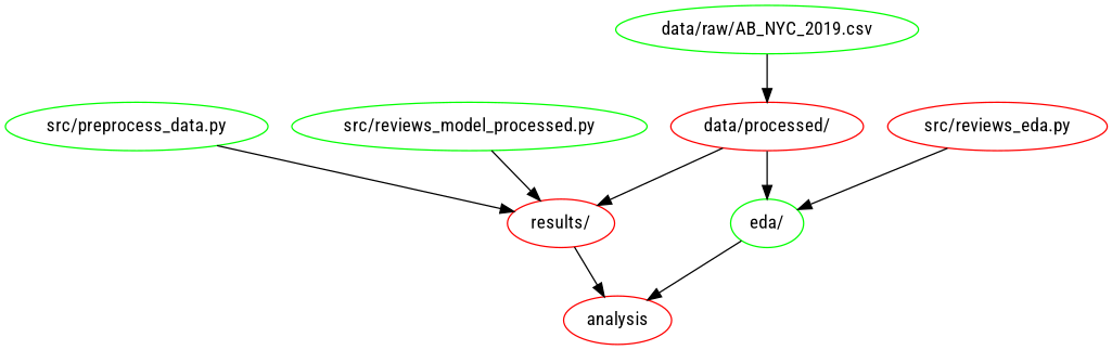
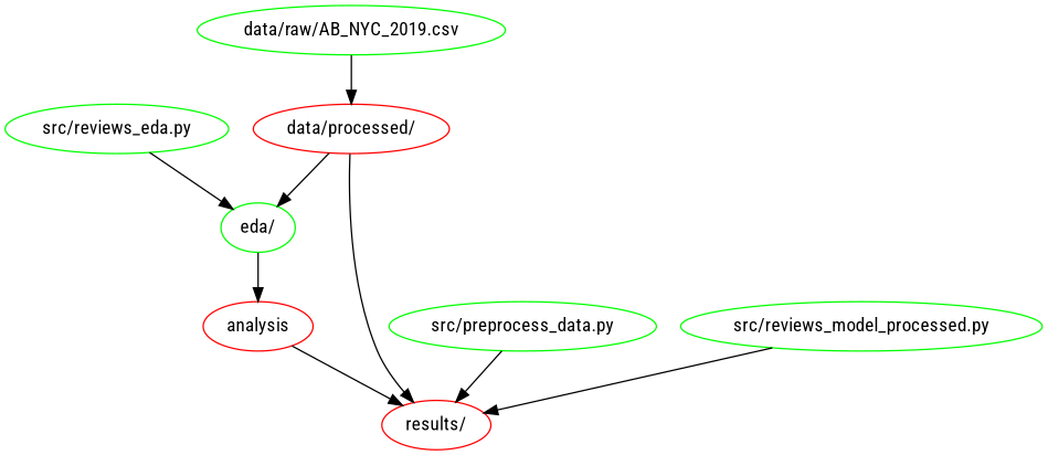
  digraph {
    fontname="Roboto Condensed"
    node [color=green fontname="Roboto Condensed"]
    edge [fontname="Roboto Condensed"]
    n1 [color=red label=analysis]
    n2 [color=red label="data/processed/"]
    n3 [label="eda/"]
    n4 [color=red label="results/"]
    n5 [label="data/raw/AB_NYC_2019.csv"]
    n6 [label="src/preprocess_data.py"]
-   n7 [color=red label="src/reviews_eda.py"]
+   n7 [label="src/reviews_eda.py"]
    n8 [label="src/reviews_model_processed.py"]
    n2 -> n3
    n2 -> n4
    n3 -> n1
-   n4 -> n1
+   n1 -> n4
    n5 -> n2
    n6 -> n4
    n7 -> n3
    n8 -> n4
  }
